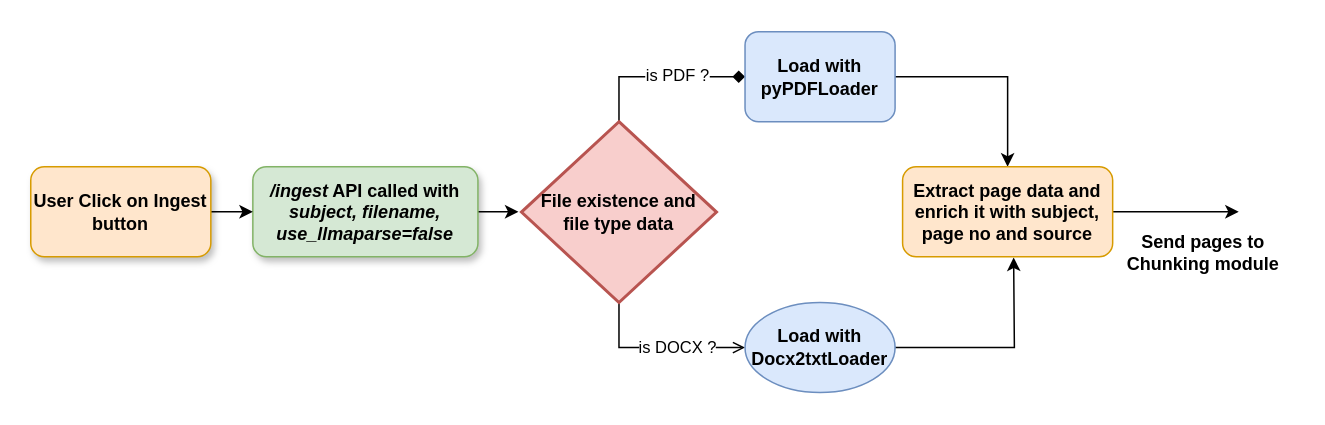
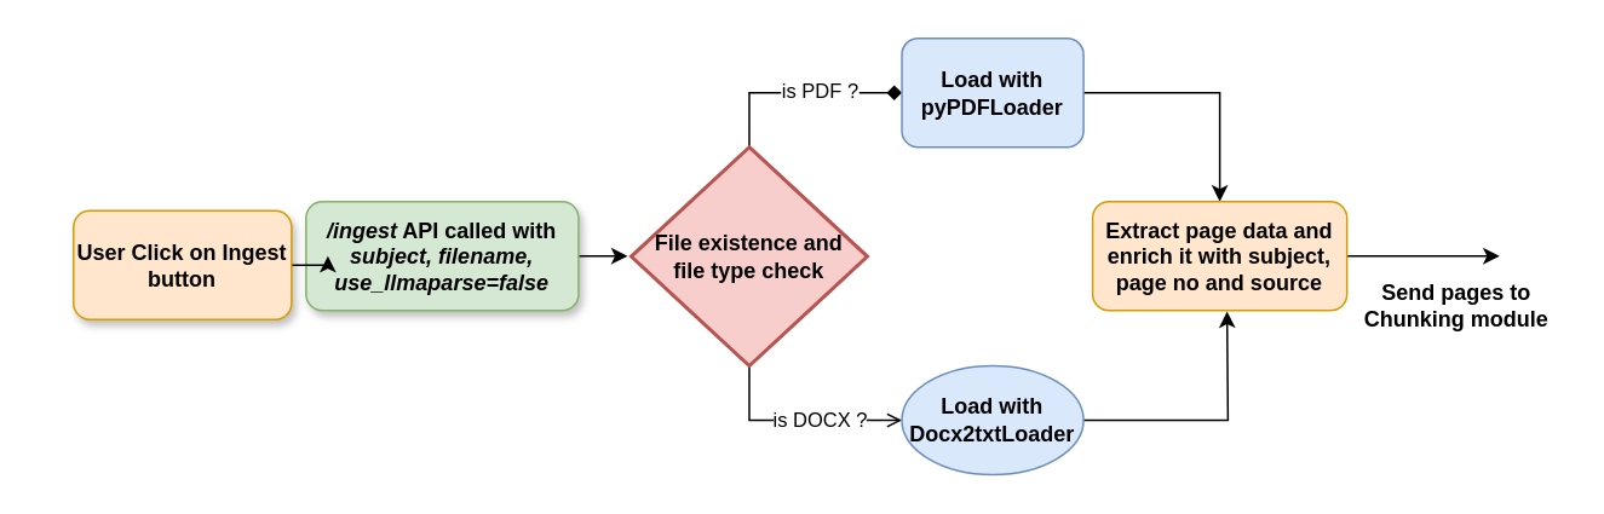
  <mxCell id="0" />
  <mxCell id="1" parent="0" />
  <mxCell id="2" value="" style="edgeStyle=orthogonalEdgeStyle;rounded=0;orthogonalLoop=1;jettySize=auto;html=1;" edge="1" parent="1"><mxGeometry relative="1" as="geometry"><mxPoint x="308" y="140.5" as="sourcePoint" /><mxPoint x="345" y="140.5" as="targetPoint" /></mxGeometry></mxCell>
  <mxCell id="3" value="&lt;b&gt;&lt;i&gt;/ingest&lt;/i&gt; API called with &lt;i&gt;subject, filename, use_llmaparse=false&lt;/i&gt;&lt;/b&gt;" style="rounded=1;whiteSpace=wrap;html=1;fillColor=#d5e8d4;strokeColor=#82b366;shadow=1;" vertex="1" parent="1"><mxGeometry x="168" y="110.5" width="150" height="60" as="geometry" /></mxCell>
  <mxCell id="4" value="" style="edgeStyle=orthogonalEdgeStyle;rounded=0;orthogonalLoop=1;jettySize=auto;html=1;" edge="1" parent="1" source="5" target="3"><mxGeometry relative="1" as="geometry" /></mxCell>
- <mxCell id="5" value="&lt;b&gt;User Click on Ingest button&lt;/b&gt;" style="rounded=1;whiteSpace=wrap;html=1;fillColor=#ffe6cc;strokeColor=#d79b00;shadow=1;" vertex="1" parent="1"><mxGeometry x="20" y="110.5" width="120" height="60" as="geometry" /></mxCell>
+ <mxCell id="5" value="&lt;b&gt;User Click on Ingest button&lt;/b&gt;" style="rounded=1;whiteSpace=wrap;html=1;fillColor=#ffe6cc;strokeColor=#d79b00;shadow=1;" vertex="1" parent="1"><mxGeometry x="40" y="115.5" width="120" height="60" as="geometry" /></mxCell>
  <mxCell id="6" style="edgeStyle=orthogonalEdgeStyle;rounded=0;orthogonalLoop=1;jettySize=auto;html=1;exitX=0.5;exitY=0;exitDx=0;exitDy=0;exitPerimeter=0;entryX=0;entryY=0.5;entryDx=0;entryDy=0;endArrow=diamond;" edge="1" parent="1" source="10" target="12"><mxGeometry relative="1" as="geometry" /></mxCell>
  <mxCell id="7" value="is PDF ?" style="edgeLabel;html=1;align=center;verticalAlign=middle;resizable=0;points=[];" vertex="1" connectable="0" parent="6"><mxGeometry x="-0.023" y="-1" relative="1" as="geometry"><mxPoint x="12" y="-2" as="offset" /></mxGeometry></mxCell>
  <mxCell id="8" style="edgeStyle=orthogonalEdgeStyle;rounded=0;orthogonalLoop=1;jettySize=auto;html=1;exitX=0.5;exitY=1;exitDx=0;exitDy=0;exitPerimeter=0;entryX=0;entryY=0.5;entryDx=0;entryDy=0;endArrow=open;" edge="1" parent="1" source="10" target="14"><mxGeometry relative="1" as="geometry" /></mxCell>
  <mxCell id="9" value="is DOCX ?" style="edgeLabel;html=1;align=center;verticalAlign=middle;resizable=0;points=[];" vertex="1" connectable="0" parent="8"><mxGeometry x="0.019" y="-1" relative="1" as="geometry"><mxPoint x="10" y="-2" as="offset" /></mxGeometry></mxCell>
- <mxCell id="10" value="&lt;b&gt;File existence and&lt;/b&gt;&lt;div&gt;&lt;b&gt;file type data&lt;/b&gt;&lt;/div&gt;" style="strokeWidth=2;html=1;shape=mxgraph.flowchart.decision;whiteSpace=wrap;fillColor=#f8cecc;strokeColor=#b85450;" vertex="1" parent="1"><mxGeometry x="347" y="80.5" width="130" height="120.5" as="geometry" /></mxCell>
+ <mxCell id="10" value="&lt;b&gt;File existence and&lt;/b&gt;&lt;div&gt;&lt;b&gt;file type check&lt;/b&gt;&lt;/div&gt;" style="strokeWidth=2;html=1;shape=mxgraph.flowchart.decision;whiteSpace=wrap;fillColor=#f8cecc;strokeColor=#b85450;" vertex="1" parent="1"><mxGeometry x="347" y="80.5" width="130" height="120.5" as="geometry" /></mxCell>
  <mxCell id="11" style="edgeStyle=orthogonalEdgeStyle;rounded=0;orthogonalLoop=1;jettySize=auto;html=1;exitX=1;exitY=0.5;exitDx=0;exitDy=0;" edge="1" parent="1" source="12" target="16"><mxGeometry relative="1" as="geometry" /></mxCell>
  <mxCell id="12" value="&lt;b&gt;Load with pyPDFLoader&lt;/b&gt;" style="rounded=1;whiteSpace=wrap;html=1;fillColor=#dae8fc;strokeColor=#6c8ebf;" vertex="1" parent="1"><mxGeometry x="496" y="20.5" width="100" height="60" as="geometry" /></mxCell>
  <mxCell id="13" style="edgeStyle=orthogonalEdgeStyle;rounded=0;orthogonalLoop=1;jettySize=auto;html=1;exitX=1;exitY=0.5;exitDx=0;exitDy=0;" edge="1" parent="1" source="14"><mxGeometry relative="1" as="geometry"><mxPoint x="675" y="171" as="targetPoint" /></mxGeometry></mxCell>
  <mxCell id="14" value="&lt;b&gt;Load with Docx2txtLoader&lt;/b&gt;" style="ellipse;whiteSpace=wrap;html=1;fillColor=#dae8fc;strokeColor=#6c8ebf;" vertex="1" parent="1"><mxGeometry x="496" y="201" width="100" height="60" as="geometry" /></mxCell>
  <mxCell id="15" style="edgeStyle=orthogonalEdgeStyle;rounded=0;orthogonalLoop=1;jettySize=auto;html=1;" edge="1" parent="1" source="16"><mxGeometry relative="1" as="geometry"><mxPoint x="825" y="140.5" as="targetPoint" /></mxGeometry></mxCell>
  <mxCell id="16" value="&lt;b&gt;Extract page data and enrich it with subject, page no and source&lt;/b&gt;" style="rounded=1;whiteSpace=wrap;html=1;fillColor=#ffe6cc;strokeColor=#d79b00;" vertex="1" parent="1"><mxGeometry x="601" y="110.5" width="140" height="60" as="geometry" /></mxCell>
  <mxCell id="17" value="&lt;b&gt;Send pages to&lt;/b&gt;&lt;div&gt;&lt;b&gt;Chunking module&lt;/b&gt;&lt;/div&gt;" style="text;html=1;align=center;verticalAlign=middle;resizable=0;points=[];autosize=1;strokeColor=none;fillColor=none;" vertex="1" parent="1"><mxGeometry x="741" y="148" width="120" height="40" as="geometry" /></mxCell>
